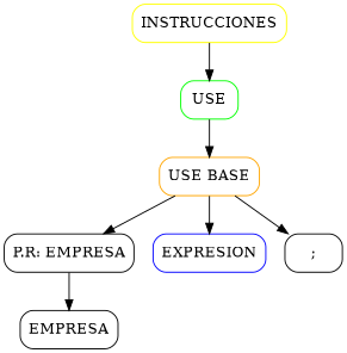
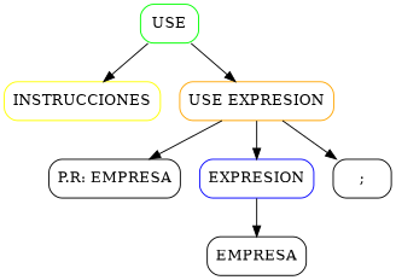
  digraph {
    node [color=black shape=box style=rounded]
    n1 [color=yellow label=INSTRUCCIONES]
    n2 [color=green label=USE]
-   n3 [color=orange label="USE BASE"]
+   n3 [color=orange label="USE EXPRESION"]
    n4 [label="P.R: EMPRESA"]
    n5 [color=blue label=EXPRESION]
    n6 [label=";"]
    n7 [label=EMPRESA]
-   n1 -> n2
+   n2 -> n1
    n2 -> n3
    n3 -> n4
    n3 -> n5
    n3 -> n6
-   n4 -> n7
+   n5 -> n7
  }
